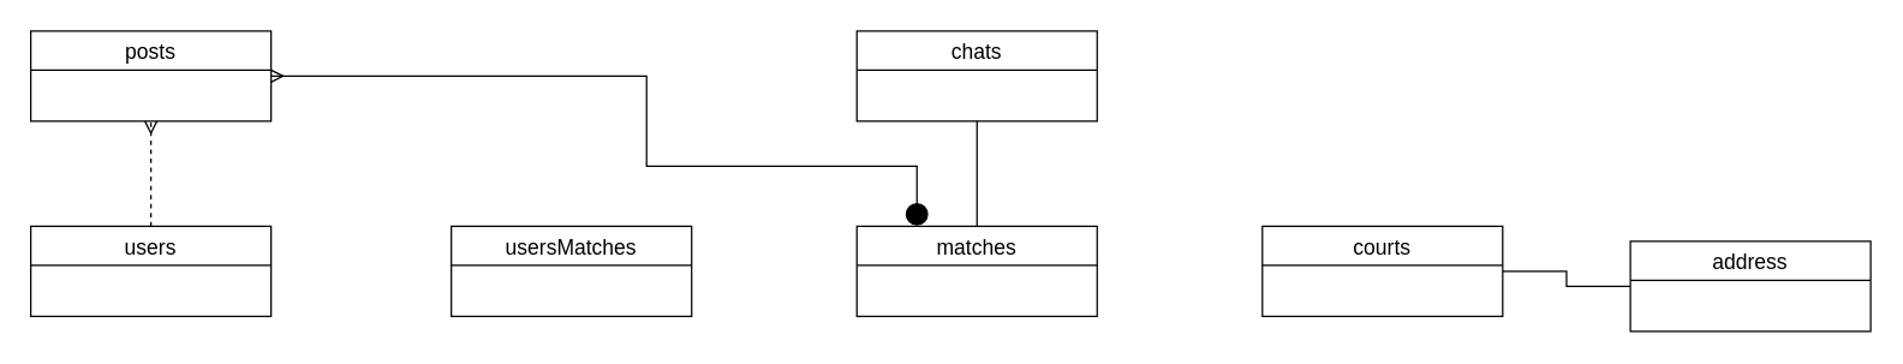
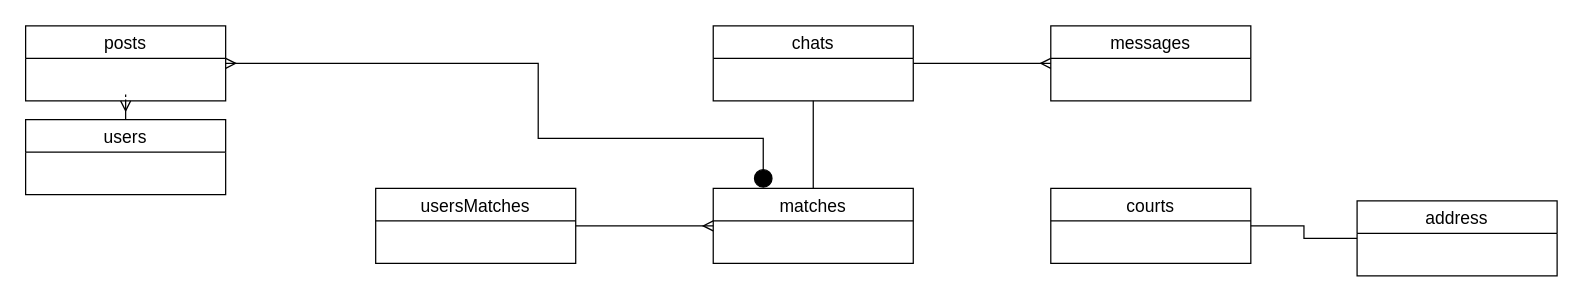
  <mxCell id="0" />
  <mxCell id="1" parent="0" />
  <mxCell id="2" style="edgeStyle=orthogonalEdgeStyle;rounded=0;orthogonalLoop=1;jettySize=auto;html=1;entryX=0.5;entryY=1;entryDx=0;entryDy=0;startArrow=none;startFill=0;endArrow=ERmany;endFill=0;dashed=1;" parent="1" source="3" target="12" edge="1"><mxGeometry relative="1" as="geometry" /></mxCell>
- <mxCell id="3" value="users" style="swimlane;fontStyle=0;childLayout=stackLayout;horizontal=1;startSize=26;horizontalStack=0;resizeParent=1;resizeParentMax=0;resizeLast=0;collapsible=1;marginBottom=0;align=center;fontSize=14;" parent="1" vertex="1"><mxGeometry x="20" y="150" width="160" height="60" as="geometry"><mxRectangle x="150" y="150" width="140" height="26" as="alternateBounds" /></mxGeometry></mxCell>
+ <mxCell id="3" value="users" style="swimlane;fontStyle=0;childLayout=stackLayout;horizontal=1;startSize=26;horizontalStack=0;resizeParent=1;resizeParentMax=0;resizeLast=0;collapsible=1;marginBottom=0;align=center;fontSize=14;" parent="1" vertex="1"><mxGeometry x="20" y="95" width="160" height="60" as="geometry"><mxRectangle x="150" y="150" width="140" height="26" as="alternateBounds" /></mxGeometry></mxCell>
  <mxCell id="4" style="edgeStyle=orthogonalEdgeStyle;rounded=0;orthogonalLoop=1;jettySize=auto;html=1;entryX=0.5;entryY=1;entryDx=0;entryDy=0;startArrow=none;startFill=0;endArrow=none;endFill=0;" parent="1" source="6" target="11" edge="1"><mxGeometry relative="1" as="geometry" /></mxCell>
  <mxCell id="5" style="edgeStyle=orthogonalEdgeStyle;rounded=0;orthogonalLoop=1;jettySize=auto;html=1;exitX=0.25;exitY=0;exitDx=0;exitDy=0;entryX=1;entryY=0.5;entryDx=0;entryDy=0;endArrow=ERmany;endFill=0;startArrow=circle;startFill=1;" edge="1" parent="1" source="6" target="12"><mxGeometry relative="1" as="geometry"><Array as="points"><mxPoint x="610" y="110" /><mxPoint x="430" y="110" /><mxPoint x="430" y="50" /></Array></mxGeometry></mxCell>
  <mxCell id="6" value="matches" style="swimlane;fontStyle=0;childLayout=stackLayout;horizontal=1;startSize=26;horizontalStack=0;resizeParent=1;resizeParentMax=0;resizeLast=0;collapsible=1;marginBottom=0;align=center;fontSize=14;" parent="1" vertex="1"><mxGeometry x="570" y="150" width="160" height="60" as="geometry"><mxRectangle x="150" y="150" width="140" height="26" as="alternateBounds" /></mxGeometry></mxCell>
  <mxCell id="7" style="edgeStyle=orthogonalEdgeStyle;rounded=0;orthogonalLoop=1;jettySize=auto;html=1;exitX=1;exitY=0.5;exitDx=0;exitDy=0;entryX=0;entryY=0.5;entryDx=0;entryDy=0;startArrow=none;startFill=0;endArrow=none;endFill=0;" parent="1" source="8" target="15" edge="1"><mxGeometry relative="1" as="geometry" /></mxCell>
  <mxCell id="8" value="courts" style="swimlane;fontStyle=0;childLayout=stackLayout;horizontal=1;startSize=26;horizontalStack=0;resizeParent=1;resizeParentMax=0;resizeLast=0;collapsible=1;marginBottom=0;align=center;fontSize=14;" parent="1" vertex="1"><mxGeometry x="840" y="150" width="160" height="60" as="geometry"><mxRectangle x="150" y="150" width="140" height="26" as="alternateBounds" /></mxGeometry></mxCell>
+ <mxCell id="9" value="messages" style="swimlane;fontStyle=0;childLayout=stackLayout;horizontal=1;startSize=26;horizontalStack=0;resizeParent=1;resizeParentMax=0;resizeLast=0;collapsible=1;marginBottom=0;align=center;fontSize=14;" parent="1" vertex="1"><mxGeometry x="840" y="20" width="160" height="60" as="geometry"><mxRectangle x="150" y="150" width="140" height="26" as="alternateBounds" /></mxGeometry></mxCell>
+ <mxCell id="10" style="edgeStyle=orthogonalEdgeStyle;rounded=0;orthogonalLoop=1;jettySize=auto;html=1;entryX=0;entryY=0.5;entryDx=0;entryDy=0;startArrow=none;startFill=0;endArrow=ERmany;endFill=0;" parent="1" source="11" target="9" edge="1"><mxGeometry relative="1" as="geometry" /></mxCell>
  <mxCell id="11" value="chats" style="swimlane;fontStyle=0;childLayout=stackLayout;horizontal=1;startSize=26;horizontalStack=0;resizeParent=1;resizeParentMax=0;resizeLast=0;collapsible=1;marginBottom=0;align=center;fontSize=14;" parent="1" vertex="1"><mxGeometry x="570" y="20" width="160" height="60" as="geometry"><mxRectangle x="150" y="150" width="140" height="26" as="alternateBounds" /></mxGeometry></mxCell>
  <mxCell id="12" value="posts" style="swimlane;fontStyle=0;childLayout=stackLayout;horizontal=1;startSize=26;horizontalStack=0;resizeParent=1;resizeParentMax=0;resizeLast=0;collapsible=1;marginBottom=0;align=center;fontSize=14;" parent="1" vertex="1"><mxGeometry x="20" y="20" width="160" height="60" as="geometry"><mxRectangle x="150" y="150" width="140" height="26" as="alternateBounds" /></mxGeometry></mxCell>
+ <mxCell id="13" style="edgeStyle=orthogonalEdgeStyle;rounded=0;orthogonalLoop=1;jettySize=auto;html=1;exitX=1;exitY=0.5;exitDx=0;exitDy=0;entryX=0;entryY=0.5;entryDx=0;entryDy=0;startArrow=none;startFill=0;endArrow=ERmany;endFill=0;" parent="1" source="14" target="6" edge="1"><mxGeometry relative="1" as="geometry" /></mxCell>
  <mxCell id="14" value="usersMatches" style="swimlane;fontStyle=0;childLayout=stackLayout;horizontal=1;startSize=26;horizontalStack=0;resizeParent=1;resizeParentMax=0;resizeLast=0;collapsible=1;marginBottom=0;align=center;fontSize=14;" parent="1" vertex="1"><mxGeometry x="300" y="150" width="160" height="60" as="geometry"><mxRectangle x="150" y="150" width="140" height="26" as="alternateBounds" /></mxGeometry></mxCell>
  <mxCell id="15" value="address" style="swimlane;fontStyle=0;childLayout=stackLayout;horizontal=1;startSize=26;horizontalStack=0;resizeParent=1;resizeParentMax=0;resizeLast=0;collapsible=1;marginBottom=0;align=center;fontSize=14;" parent="1" vertex="1"><mxGeometry x="1085" y="160" width="160" height="60" as="geometry"><mxRectangle x="150" y="150" width="140" height="26" as="alternateBounds" /></mxGeometry></mxCell>
